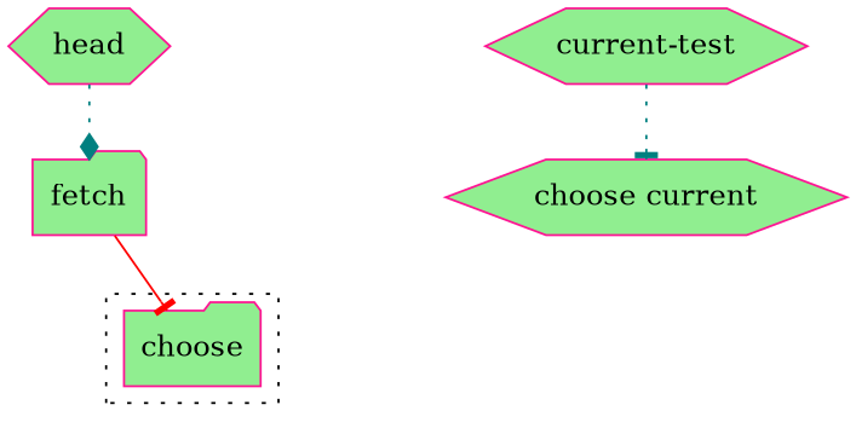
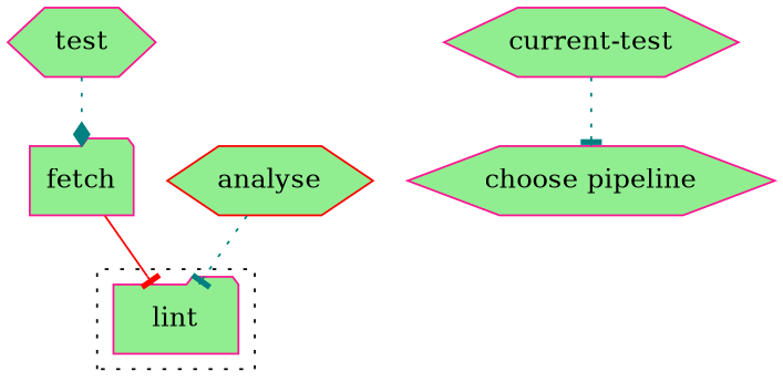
  digraph {
    rankdir=TB
    node [color=deeppink fillcolor="#90ee90" shape=hexagon style=filled]
    edge [arrowhead=tee color=teal style=dotted]
-   n1 [label=choose shape=folder]
+   n1 [label=lint shape=folder]
    n2 [label="current-test"]
-   n3 [label="choose current"]
-   n4 [label=head]
+   n3 [label="choose pipeline"]
+   n4 [label=test]
    n5 [label=fetch shape=folder]
+   n6 [color=red label=analyse]
    subgraph cluster_1 {
      style=dotted
      n1
    }
    n2 -> n3
    n4 -> n5 [arrowhead=diamond]
    n5 -> n1 [color=red style=solid]
+   n6 -> n1
  }
